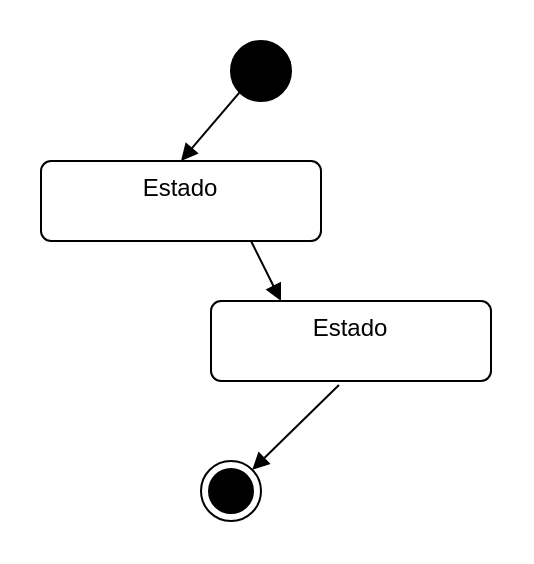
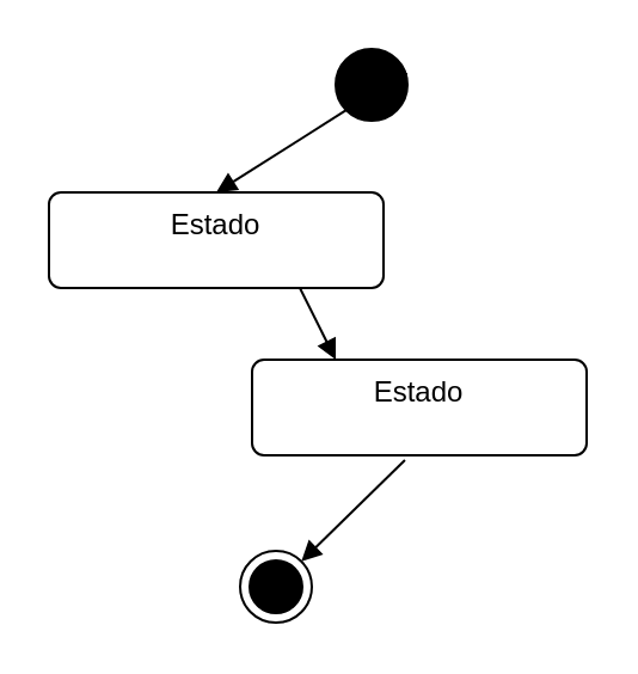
  <mxCell id="0" />
  <mxCell id="1" parent="0" />
- <mxCell id="2" value="dfdfdf" style="ellipse;fillColor=strokeColor;html=1;" vertex="1" parent="1"><mxGeometry x="115" y="20" width="30" height="30" as="geometry" /></mxCell>
+ <mxCell id="2" value="dfdfdf" style="ellipse;fillColor=strokeColor;html=1;" vertex="1" parent="1"><mxGeometry x="140" y="20" width="30" height="30" as="geometry" /></mxCell>
  <mxCell id="3" value="" style="ellipse;html=1;shape=endState;fillColor=strokeColor;" vertex="1" parent="1"><mxGeometry x="100" y="230" width="30" height="30" as="geometry" /></mxCell>
  <mxCell id="4" value="Estado" style="html=1;align=center;verticalAlign=top;rounded=1;absoluteArcSize=1;arcSize=10;dashed=0;whiteSpace=wrap;" vertex="1" parent="1"><mxGeometry x="105" y="150" width="140" height="40" as="geometry" /></mxCell>
  <mxCell id="5" value="Estado" style="html=1;align=center;verticalAlign=top;rounded=1;absoluteArcSize=1;arcSize=10;dashed=0;whiteSpace=wrap;" vertex="1" parent="1"><mxGeometry x="20" y="80" width="140" height="40" as="geometry" /></mxCell>
  <mxCell id="6" value="" style="html=1;verticalAlign=bottom;labelBackgroundColor=none;endArrow=block;endFill=1;rounded=0;exitX=0.75;exitY=1;exitDx=0;exitDy=0;entryX=0.25;entryY=0;entryDx=0;entryDy=0;" edge="1" parent="1" source="5" target="4"><mxGeometry width="160" relative="1" as="geometry"><mxPoint x="325" y="220" as="sourcePoint" /><mxPoint x="225" y="140" as="targetPoint" /></mxGeometry></mxCell>
  <mxCell id="7" value="" style="html=1;verticalAlign=bottom;labelBackgroundColor=none;endArrow=block;endFill=1;rounded=0;exitX=0;exitY=1;exitDx=0;exitDy=0;entryX=0.5;entryY=0;entryDx=0;entryDy=0;" edge="1" parent="1" source="2" target="5"><mxGeometry width="160" relative="1" as="geometry"><mxPoint x="325" y="220" as="sourcePoint" /><mxPoint x="485" y="220" as="targetPoint" /></mxGeometry></mxCell>
  <mxCell id="8" value="" style="html=1;verticalAlign=bottom;labelBackgroundColor=none;endArrow=block;endFill=1;rounded=0;exitX=0.457;exitY=1.05;exitDx=0;exitDy=0;exitPerimeter=0;entryX=1;entryY=0;entryDx=0;entryDy=0;" edge="1" parent="1" source="4" target="3"><mxGeometry width="160" relative="1" as="geometry"><mxPoint x="145" y="120" as="sourcePoint" /><mxPoint x="235" y="150" as="targetPoint" /></mxGeometry></mxCell>
